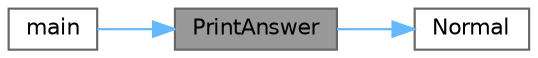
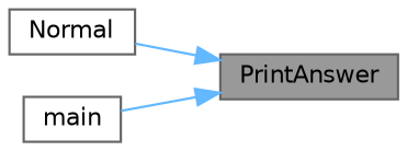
  digraph {
    rankdir=RL
    node [color=grey40 fillcolor=white fontname=Helvetica fontsize=10 shape=box style=filled]
    edge [color=steelblue1 dir=back fontname=Helvetica fontsize=10 labelfontname=Helvetica labelfontsize=10 style=solid]
    n1 [color=gray40 fillcolor=grey60 fontcolor=black height=0.2 label=PrintAnswer width=0.4]
    n2 [height=0.2 label=Normal width=0.4]
    n3 [height=0.2 label=main width=0.4]
-   n2 -> n1
+   n1 -> n2
    n1 -> n3
  }
